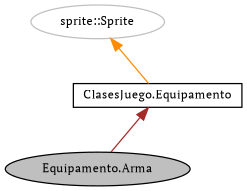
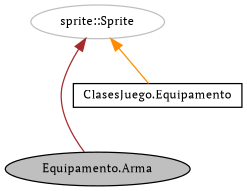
  digraph {
    fontname="PT Serif"
    node [color=black fillcolor=white fontname="PT Serif" fontsize=10 shape=ellipse style=filled]
    edge [dir=back fontname="PT Serif" fontsize=10 labelfontname=Helvetica labelfontsize=10 style=solid]
    n1 [fillcolor=grey75 fontcolor=black height=0.2 label="Equipamento.Arma" width=0.4]
    n2 [height=0.2 label="ClasesJuego.Equipamento" shape=box width=0.4]
    n3 [color=grey75 height=0.2 label="sprite::Sprite" width=0.4]
-   n2 -> n1 [color=brown]
+   n3 -> n1 [color=brown]
    n3 -> n2 [color=darkorange]
  }
